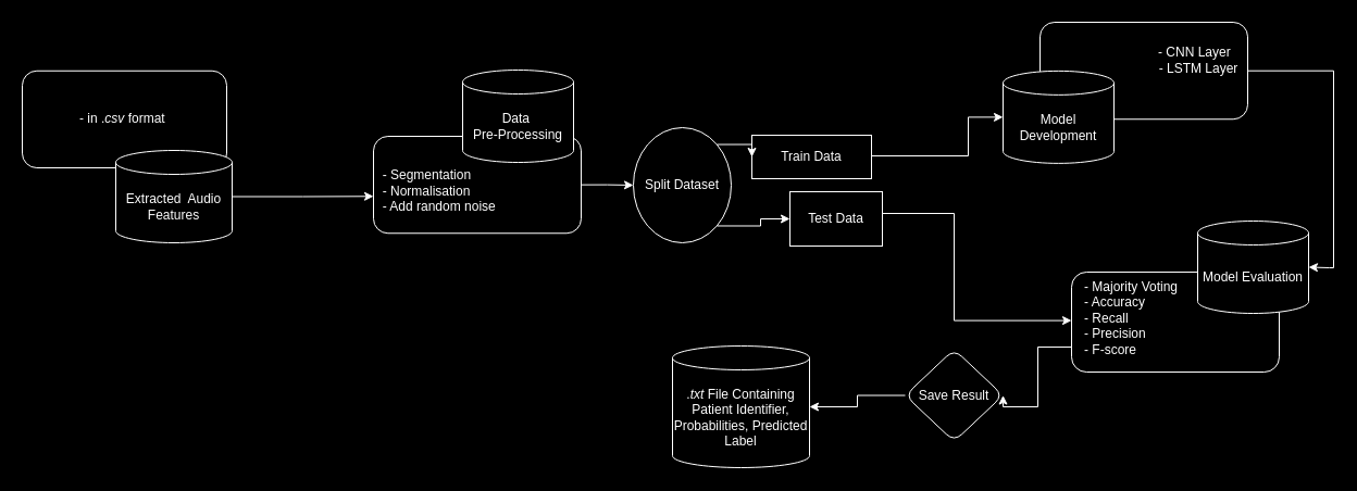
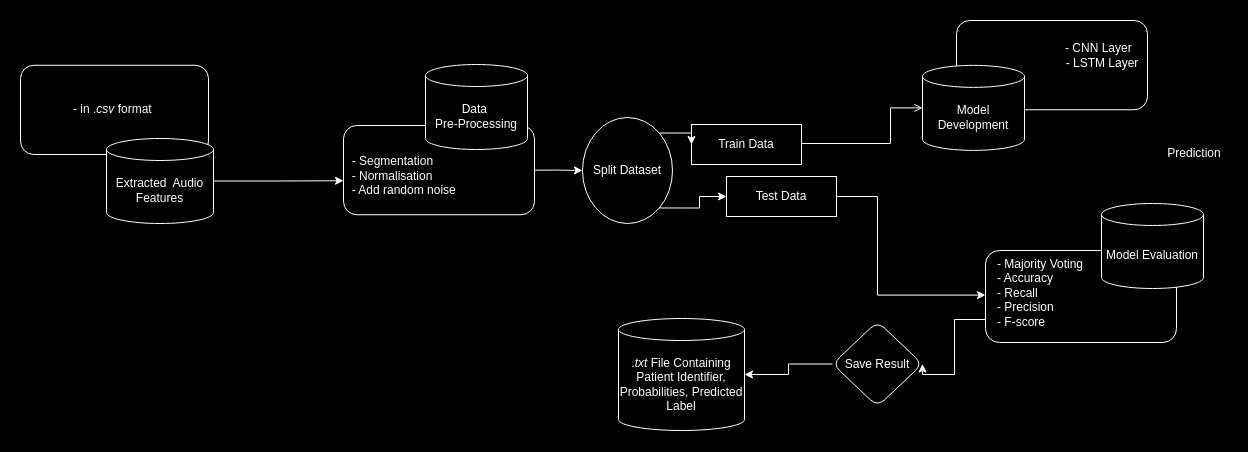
  <mxCell id="0" />
  <mxCell id="1" parent="0" />
  <mxCell id="2" value="&lt;font color=&quot;#ffffff&quot;&gt;- in .&lt;i&gt;csv &lt;/i&gt;format&amp;nbsp;&lt;/font&gt;" style="rounded=1;whiteSpace=wrap;html=1;fillColor=none;strokeColor=#FFFFFF;" vertex="1" parent="1"><mxGeometry x="20" y="64.75" width="188" height="89.25" as="geometry" /></mxCell>
  <mxCell id="3" style="edgeStyle=orthogonalEdgeStyle;rounded=0;orthogonalLoop=1;jettySize=auto;html=1;entryX=0;entryY=0.619;entryDx=0;entryDy=0;strokeColor=#FFFFFF;entryPerimeter=0;" edge="1" parent="1" source="4" target="8"><mxGeometry relative="1" as="geometry" /></mxCell>
  <mxCell id="4" value="&lt;font color=&quot;#ffffff&quot;&gt;Extracted&amp;nbsp; Audio Features&lt;/font&gt;" style="shape=cylinder3;whiteSpace=wrap;html=1;boundedLbl=1;backgroundOutline=1;size=11;fillColor=#000000;strokeColor=#FFFFFF;verticalAlign=middle;" vertex="1" parent="1"><mxGeometry x="106" y="138" width="107" height="85" as="geometry" /></mxCell>
  <mxCell id="5" style="edgeStyle=orthogonalEdgeStyle;rounded=0;orthogonalLoop=1;jettySize=auto;html=1;entryX=0;entryY=0.5;entryDx=0;entryDy=0;strokeColor=#FFFFFF;exitX=1;exitY=0.5;exitDx=0;exitDy=0;" edge="1" parent="1" source="17"><mxGeometry relative="1" as="geometry"><mxPoint x="825" y="196" as="sourcePoint" /><mxPoint x="985" y="294.625" as="targetPoint" /><Array as="points"><mxPoint x="877" y="196" /><mxPoint x="877" y="295" /></Array></mxGeometry></mxCell>
  <mxCell id="6" value="" style="edgeStyle=orthogonalEdgeStyle;rounded=0;orthogonalLoop=1;jettySize=auto;html=1;" edge="1" parent="1" source="8" target="21"><mxGeometry relative="1" as="geometry" /></mxCell>
  <mxCell id="7" style="edgeStyle=orthogonalEdgeStyle;rounded=0;orthogonalLoop=1;jettySize=auto;html=1;exitX=1;exitY=0.5;exitDx=0;exitDy=0;entryX=0;entryY=0.5;entryDx=0;entryDy=0;strokeColor=#FFFFFF;" edge="1" parent="1" source="8" target="21"><mxGeometry relative="1" as="geometry" /></mxCell>
  <mxCell id="8" value="&lt;font color=&quot;#ffffff&quot;&gt;&amp;nbsp; - Segmentation&lt;/font&gt;&lt;div&gt;&lt;span style=&quot;color: rgb(255, 255, 255); background-color: initial;&quot;&gt;&amp;nbsp; - Normalisation&lt;/span&gt;&lt;/div&gt;&lt;div&gt;&lt;span style=&quot;color: rgb(255, 255, 255); background-color: initial;&quot;&gt;&amp;nbsp; - Add random noise&lt;/span&gt;&lt;/div&gt;&lt;div&gt;&lt;span style=&quot;color: rgb(255, 255, 255); background-color: initial;&quot;&gt;&amp;nbsp;&lt;/span&gt;&lt;/div&gt;" style="rounded=1;whiteSpace=wrap;html=1;fillColor=none;strokeColor=#FFFFFF;align=left;verticalAlign=bottom;" vertex="1" parent="1"><mxGeometry x="343" y="125" width="191" height="89.25" as="geometry" /></mxCell>
  <mxCell id="9" value="&lt;font color=&quot;#ffffff&quot;&gt;Data&amp;nbsp;&lt;/font&gt;&lt;div&gt;&lt;font color=&quot;#ffffff&quot;&gt;Pre-Processing&lt;/font&gt;&lt;/div&gt;" style="shape=cylinder3;whiteSpace=wrap;html=1;boundedLbl=1;backgroundOutline=1;size=11;fillColor=#000000;strokeColor=#FFFFFF;verticalAlign=middle;" vertex="1" parent="1"><mxGeometry x="425" y="64" width="102" height="85" as="geometry" /></mxCell>
  <mxCell id="10" value="&lt;div&gt;&lt;font color=&quot;#ffffff&quot;&gt;&lt;br&gt;&lt;/font&gt;&lt;/div&gt;&lt;font color=&quot;#ffffff&quot;&gt;- CNN Layer&amp;nbsp; &amp;nbsp;&amp;nbsp;&lt;/font&gt;&lt;div style=&quot;&quot;&gt;&lt;font color=&quot;#ffffff&quot;&gt;- LSTM Layer&amp;nbsp;&amp;nbsp;&lt;/font&gt;&lt;/div&gt;" style="rounded=1;whiteSpace=wrap;html=1;fillColor=none;strokeColor=#FFFFFF;align=right;verticalAlign=top;" vertex="1" parent="1"><mxGeometry x="956" y="20" width="191" height="89.25" as="geometry" /></mxCell>
  <mxCell id="11" value="&lt;font color=&quot;#ffffff&quot;&gt;Model Development&lt;/font&gt;" style="shape=cylinder3;whiteSpace=wrap;html=1;boundedLbl=1;backgroundOutline=1;size=11;fillColor=#000000;strokeColor=#FFFFFF;verticalAlign=middle;" vertex="1" parent="1"><mxGeometry x="922" y="64.87" width="102" height="85" as="geometry" /></mxCell>
- <mxCell id="12" style="edgeStyle=orthogonalEdgeStyle;rounded=0;orthogonalLoop=1;jettySize=auto;html=1;strokeColor=#FFFFFF;entryX=0;entryY=0.5;entryDx=0;entryDy=0;entryPerimeter=0;" edge="1" parent="1" source="18" target="11"><mxGeometry relative="1" as="geometry"><mxPoint x="852" y="135" as="sourcePoint" /><mxPoint x="1006" y="98.37" as="targetPoint" /><Array as="points"><mxPoint x="890" y="143" /><mxPoint x="890" y="107" /></Array></mxGeometry></mxCell>
+ <mxCell id="12" style="edgeStyle=orthogonalEdgeStyle;rounded=0;orthogonalLoop=1;jettySize=auto;html=1;strokeColor=#FFFFFF;entryX=0;entryY=0.5;entryDx=0;entryDy=0;entryPerimeter=0;endArrow=open;" edge="1" parent="1" source="18" target="11"><mxGeometry relative="1" as="geometry"><mxPoint x="852" y="135" as="sourcePoint" /><mxPoint x="1006" y="98.37" as="targetPoint" /><Array as="points"><mxPoint x="890" y="143" /><mxPoint x="890" y="107" /></Array></mxGeometry></mxCell>
  <mxCell id="13" style="edgeStyle=orthogonalEdgeStyle;rounded=0;orthogonalLoop=1;jettySize=auto;html=1;exitX=0;exitY=0.75;exitDx=0;exitDy=0;entryX=1;entryY=0.5;entryDx=0;entryDy=0;strokeColor=#FFFFFF;" edge="1" parent="1" source="14" target="23"><mxGeometry relative="1" as="geometry"><Array as="points"><mxPoint x="954" y="319" /><mxPoint x="954" y="374" /></Array></mxGeometry></mxCell>
  <mxCell id="14" value="&amp;nbsp; &amp;nbsp;- Majority Voting&lt;div&gt;&lt;div&gt;&amp;nbsp; &amp;nbsp;- Accuracy&lt;/div&gt;&lt;div&gt;&amp;nbsp; &amp;nbsp;- Recall&lt;/div&gt;&lt;div&gt;&amp;nbsp; &amp;nbsp;- Precision&lt;/div&gt;&lt;div&gt;&amp;nbsp; &amp;nbsp;- F-score&lt;/div&gt;&lt;/div&gt;" style="rounded=1;whiteSpace=wrap;html=1;fillColor=none;strokeColor=#FFFFFF;align=left;verticalAlign=top;fontColor=#FFFFFF;" vertex="1" parent="1"><mxGeometry x="985" y="250" width="191" height="92" as="geometry" /></mxCell>
  <mxCell id="15" value="&lt;font color=&quot;#ffffff&quot;&gt;Model Evaluation&lt;/font&gt;" style="shape=cylinder3;whiteSpace=wrap;html=1;boundedLbl=1;backgroundOutline=1;size=11;fillColor=#000000;strokeColor=#FFFFFF;verticalAlign=middle;" vertex="1" parent="1"><mxGeometry x="1101" y="203" width="102" height="85" as="geometry" /></mxCell>
- <mxCell id="16" style="edgeStyle=orthogonalEdgeStyle;rounded=0;orthogonalLoop=1;jettySize=auto;html=1;entryX=1;entryY=0.5;entryDx=0;entryDy=0;entryPerimeter=0;strokeColor=#FFFFFF;" edge="1" parent="1" source="10" target="15"><mxGeometry relative="1" as="geometry"><Array as="points"><mxPoint x="1226" y="65" /><mxPoint x="1226" y="246" /><mxPoint x="1222" y="246" /></Array></mxGeometry></mxCell>
- <mxCell id="17" value="Test Data" style="rounded=0;whiteSpace=wrap;html=1;fillColor=none;strokeColor=#FFFFFF;fontColor=#FFFFFF;" vertex="1" parent="1"><mxGeometry x="726" y="176" width="85" height="50" as="geometry" /></mxCell>
+ <mxCell id="17" value="Test Data" style="rounded=0;whiteSpace=wrap;html=1;fillColor=none;strokeColor=#FFFFFF;fontColor=#FFFFFF;" vertex="1" parent="1"><mxGeometry x="726" y="176" width="110" height="40" as="geometry" /></mxCell>
  <mxCell id="18" value="Train Data" style="rounded=0;whiteSpace=wrap;html=1;fillColor=none;strokeColor=#FFFFFF;fontColor=#FFFFFF;" vertex="1" parent="1"><mxGeometry x="691" y="124" width="110" height="40" as="geometry" /></mxCell>
  <mxCell id="19" style="edgeStyle=orthogonalEdgeStyle;rounded=0;orthogonalLoop=1;jettySize=auto;html=1;exitX=1;exitY=0;exitDx=0;exitDy=0;entryX=0;entryY=0.5;entryDx=0;entryDy=0;strokeColor=#FFFFFF;" edge="1" parent="1" source="21" target="18"><mxGeometry relative="1" as="geometry" /></mxCell>
  <mxCell id="20" style="edgeStyle=orthogonalEdgeStyle;rounded=0;orthogonalLoop=1;jettySize=auto;html=1;exitX=1;exitY=1;exitDx=0;exitDy=0;entryX=0;entryY=0.5;entryDx=0;entryDy=0;strokeColor=#FFFFFF;" edge="1" parent="1" source="21" target="17"><mxGeometry relative="1" as="geometry" /></mxCell>
  <mxCell id="21" value="Split Dataset" style="ellipse;whiteSpace=wrap;html=1;align=center;verticalAlign=middle;fillColor=none;strokeColor=#FFFFFF;fontColor=#FFFFFF;" vertex="1" parent="1"><mxGeometry x="582" y="117" width="90" height="106" as="geometry" /></mxCell>
  <mxCell id="22" value="&lt;font color=&quot;#ffffff&quot;&gt;.&lt;i&gt;txt &lt;/i&gt;File Containing Patient Identifier, Probabilities, Predicted Label&lt;/font&gt;" style="shape=cylinder3;whiteSpace=wrap;html=1;boundedLbl=1;backgroundOutline=1;size=11;fillColor=#000000;strokeColor=#FFFFFF;verticalAlign=middle;" vertex="1" parent="1"><mxGeometry x="618" y="318" width="126" height="112" as="geometry" /></mxCell>
  <mxCell id="23" value="Save Result" style="rhombus;whiteSpace=wrap;html=1;align=center;verticalAlign=middle;fillColor=none;strokeColor=#FFFFFF;rounded=1;fontColor=#FFFFFF;" vertex="1" parent="1"><mxGeometry x="832" y="321" width="90" height="85" as="geometry" /></mxCell>
  <mxCell id="24" style="edgeStyle=orthogonalEdgeStyle;rounded=0;orthogonalLoop=1;jettySize=auto;html=1;entryX=1;entryY=0.5;entryDx=0;entryDy=0;entryPerimeter=0;strokeColor=#FFFFFF;" edge="1" parent="1" source="23" target="22"><mxGeometry relative="1" as="geometry" /></mxCell>
+ <mxCell id="25" value="Prediction" style="text;html=1;align=center;verticalAlign=middle;whiteSpace=wrap;rounded=0;fontColor=#FFFFFF;" vertex="1" parent="1"><mxGeometry x="1164" y="138" width="60" height="30" as="geometry" /></mxCell>
